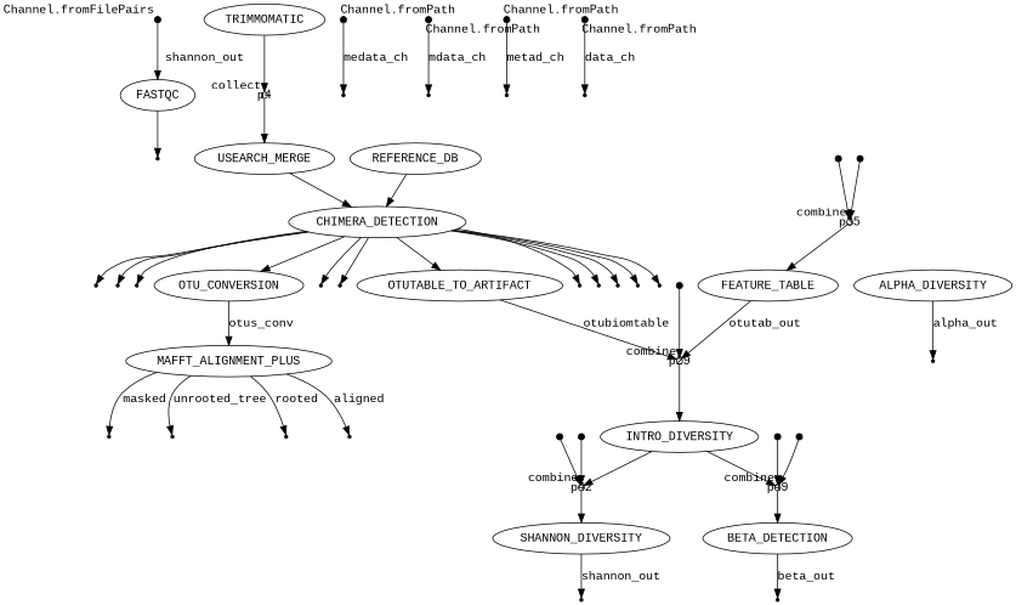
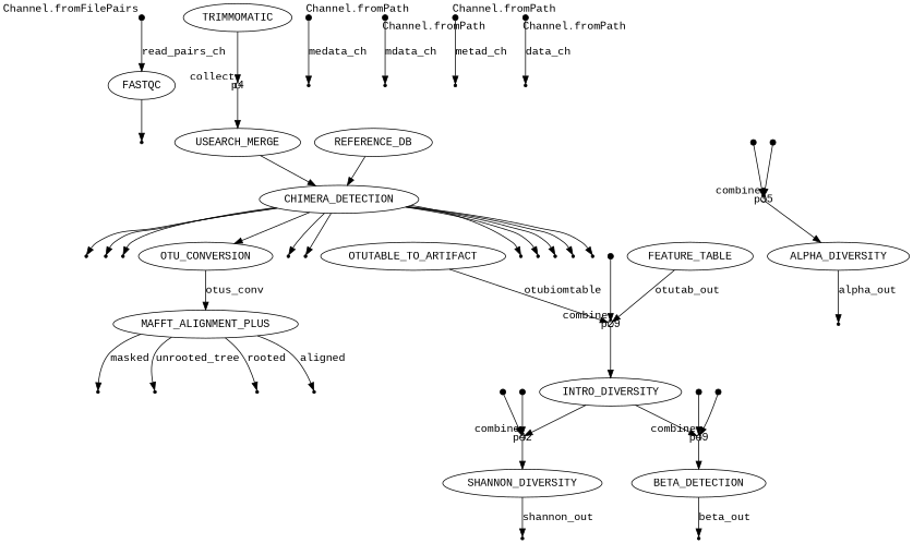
  digraph {
    fontname="Liberation Mono"
    node [fontname="Liberation Mono" shape=point]
    edge [fontname="Liberation Mono"]
    p0 [fixedsize=true width=0.1 xlabel="Channel.fromFilePairs"]
    n2 [label=FASTQC shape=""]
    p2
    n4 [label=TRIMMOMATIC shape=""]
    p4 [fixedsize=true shape=circle width=0.1 xlabel=collect]
    n6 [label=USEARCH_MERGE shape=""]
    n7 [label=CHIMERA_DETECTION shape=""]
    p17
    p16
    p15
    p14
    p13
    n13 [label=OTU_CONVERSION shape=""]
    p12
    p11
    n16 [label=OTUTABLE_TO_ARTIFACT shape=""]
    p10
    p9
    p8
    n20 [label=MAFFT_ALIGNMENT_PLUS shape=""]
    p29 [fixedsize=true shape=circle width=0.1 xlabel=combine]
    n22 [label=REFERENCE_DB shape=""]
    p23
    p22
    p21
    p20
    n27 [label=FEATURE_TABLE shape=""]
    n28 [label=INTRO_DIVERSITY shape=""]
    p42 [fixedsize=true shape=circle width=0.1 xlabel=combine]
    p49 [fixedsize=true shape=circle width=0.1 xlabel=combine]
    p26 [fixedsize=true width=0.1 xlabel="Channel.fromPath"]
    p27
    p28 [fixedsize=true width=0.1]
    p35 [fixedsize=true shape=circle width=0.1 xlabel=combine]
    n35 [label=ALPHA_DIVERSITY shape=""]
    n36 [label=SHANNON_DIVERSITY shape=""]
    n37 [label=BETA_DETECTION shape=""]
    p37
    p31 [fixedsize=true width=0.1 xlabel="Channel.fromPath"]
    p32
    p33 [fixedsize=true width=0.1]
    p34 [fixedsize=true width=0.1]
    p38 [fixedsize=true width=0.1 xlabel="Channel.fromPath"]
    p39
    p40 [fixedsize=true width=0.1]
    p44
    p41 [fixedsize=true width=0.1]
    p45 [fixedsize=true width=0.1 xlabel="Channel.fromPath"]
    p46
    p47 [fixedsize=true width=0.1]
    p51
    p48 [fixedsize=true width=0.1]
-   p0 -> n2 [label=shannon_out]
+   p0 -> n2 [label=read_pairs_ch]
    n2 -> p2
    n4 -> p4
    p4 -> n6
    n6 -> n7
    n7 -> p17
    n7 -> p16
    n7 -> p15
    n7 -> p14
    n7 -> p13
    n7 -> n13
    n7 -> p12
    n7 -> p11
-   n7 -> n16
    n7 -> p10
    n7 -> p9
    n7 -> p8
    n13 -> n20 [label=otus_conv]
    n16 -> p29 [label=otubiomtable]
    n20 -> p23 [label=aligned]
    n20 -> p22 [label=masked]
    n20 -> p21 [label=unrooted_tree]
    n20 -> p20 [label=rooted]
    p29 -> n28
    n22 -> n7
    n27 -> p29 [label=otutab_out]
    n28 -> p42
    n28 -> p49
    p42 -> n36
    p49 -> n37
    p26 -> p27 [label=medata_ch]
    p28 -> p29
-   p35 -> n27
+   p35 -> n35
    n35 -> p37 [label=alpha_out]
    n36 -> p44 [label=shannon_out]
    n37 -> p51 [label=beta_out]
    p31 -> p32 [label=mdata_ch]
    p33 -> p35
    p34 -> p35
    p38 -> p39 [label=metad_ch]
    p40 -> p42
    p41 -> p42
    p45 -> p46 [label=data_ch]
    p47 -> p49
    p48 -> p49
  }
